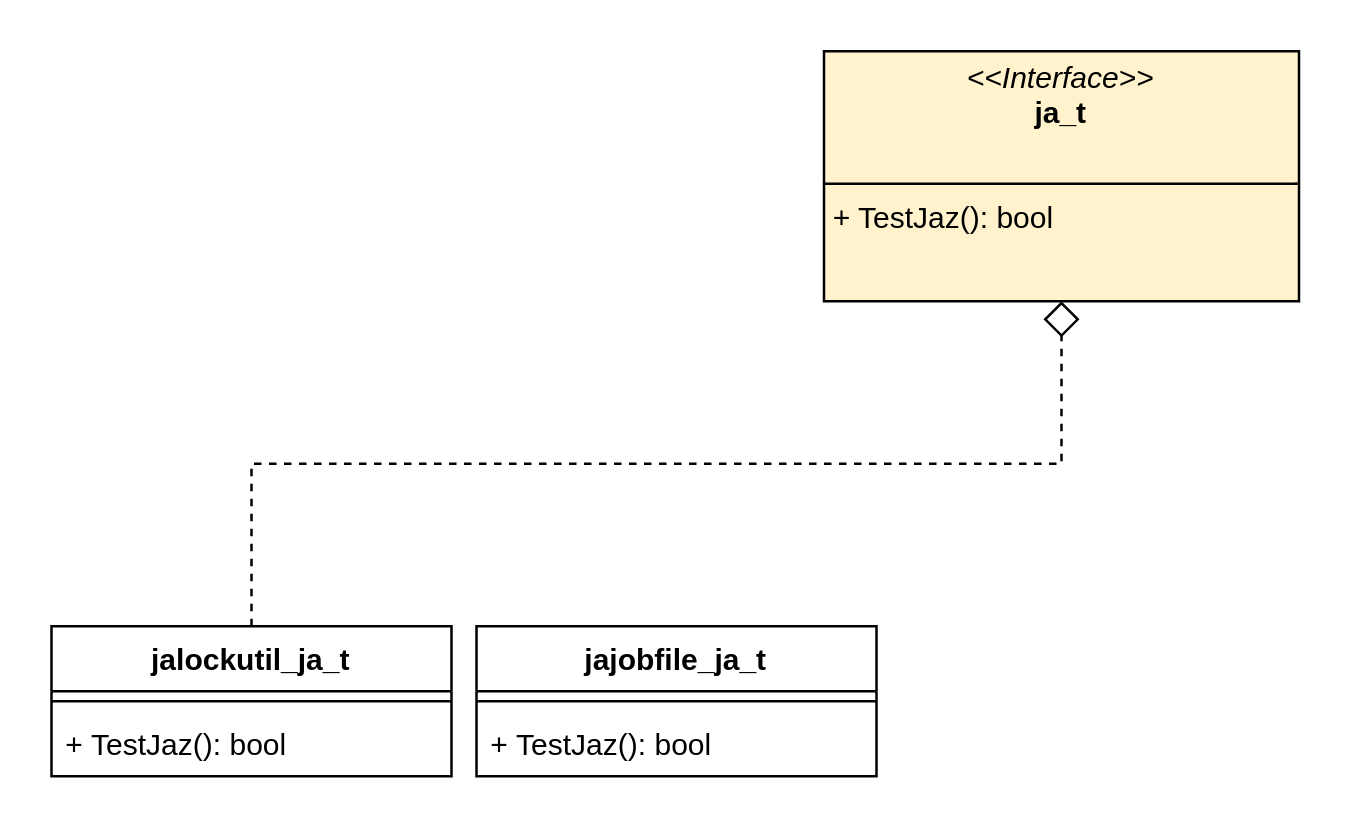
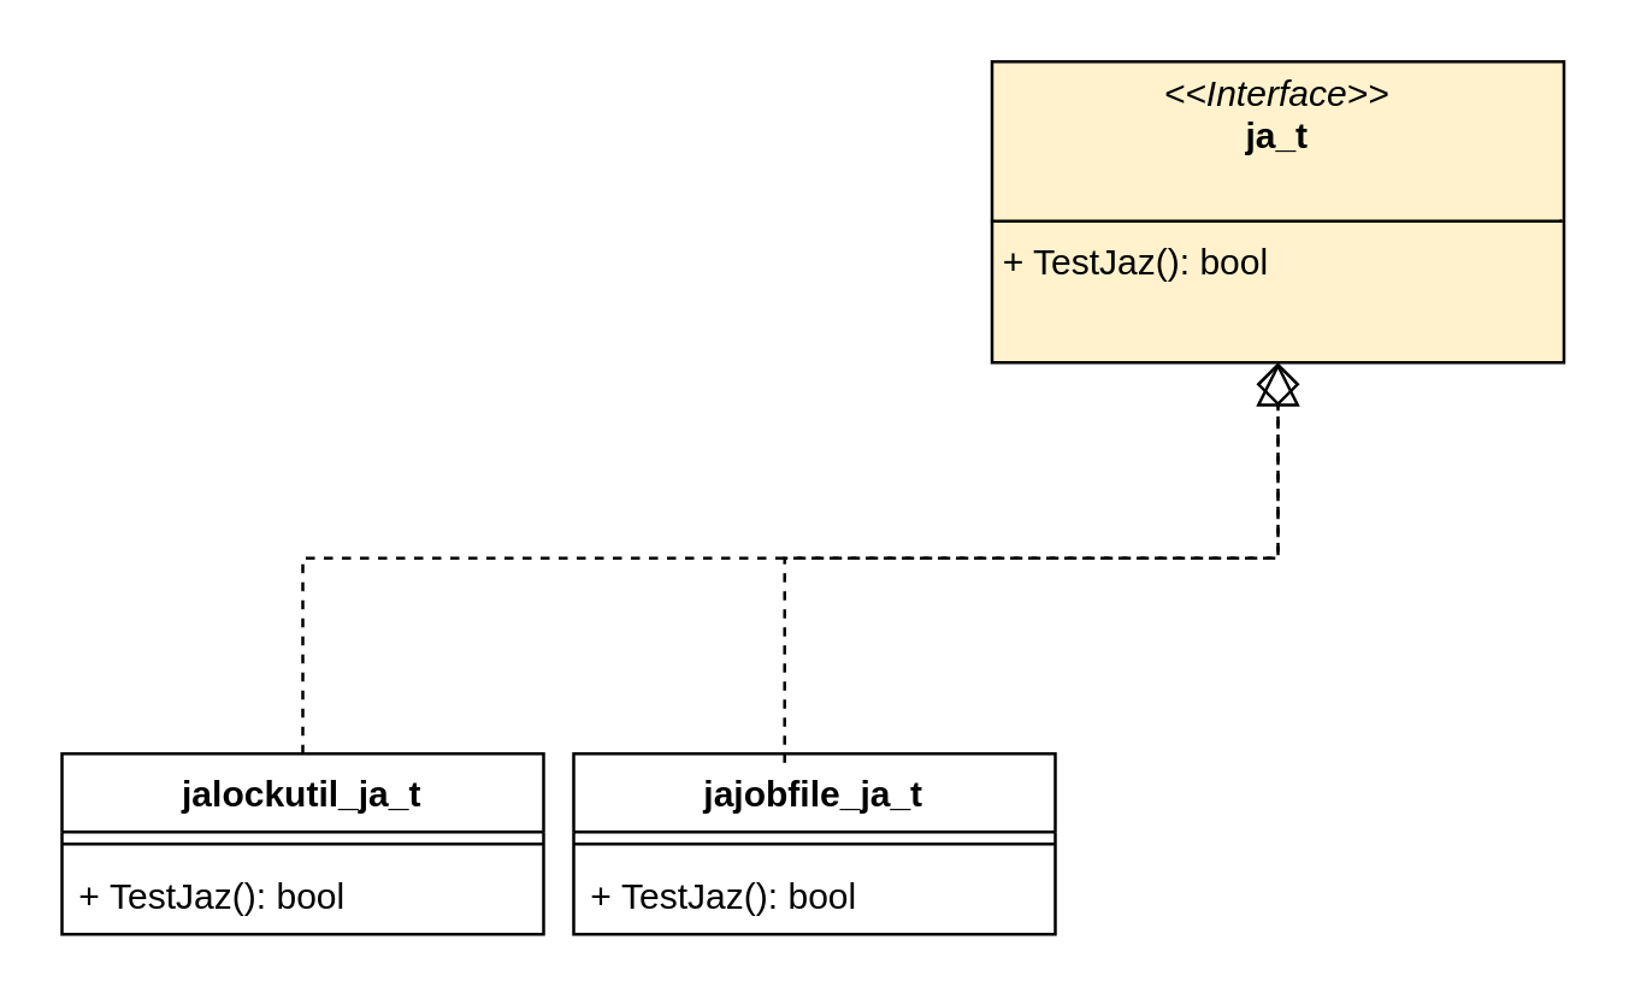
  <mxCell id="0" />
  <mxCell id="1" parent="0" />
  <mxCell id="2" value="&lt;p style=&quot;margin:0px;margin-top:4px;text-align:center;&quot;&gt;&lt;i&gt;&amp;lt;&amp;lt;Interface&amp;gt;&amp;gt;&lt;/i&gt;&lt;br&gt;&lt;b&gt;ja_t&lt;/b&gt;&lt;br&gt;&lt;/p&gt;&lt;br&gt;&lt;hr style=&quot;border-style:solid;&quot; size=&quot;1&quot;&gt;&lt;p style=&quot;margin:0px;margin-left:4px;&quot;&gt;+ TestJaz(): bool&lt;br&gt;&lt;/p&gt;" style="verticalAlign=top;align=left;overflow=fill;html=1;whiteSpace=wrap;fillColor=#fff2cc;" vertex="1" parent="1"><mxGeometry x="329" y="20" width="190" height="100" as="geometry" /></mxCell>
  <mxCell id="3" value="jalockutil_&lt;b&gt;ja_t&lt;/b&gt;" style="swimlane;fontStyle=1;align=center;verticalAlign=top;childLayout=stackLayout;horizontal=1;startSize=26;horizontalStack=0;resizeParent=1;resizeParentMax=0;resizeLast=0;collapsible=1;marginBottom=0;whiteSpace=wrap;html=1;" vertex="1" parent="1"><mxGeometry x="20" y="250" width="160" height="60" as="geometry" /></mxCell>
  <mxCell id="4" value="" style="line;strokeWidth=1;fillColor=none;align=left;verticalAlign=middle;spacingTop=-1;spacingLeft=3;spacingRight=3;rotatable=0;labelPosition=right;points=[];portConstraint=eastwest;strokeColor=inherit;" vertex="1" parent="3"><mxGeometry y="26" width="160" height="8" as="geometry" /></mxCell>
  <mxCell id="5" value="+&amp;nbsp;TestJaz(): bool" style="text;strokeColor=none;fillColor=none;align=left;verticalAlign=top;spacingLeft=4;spacingRight=4;overflow=hidden;rotatable=0;points=[[0,0.5],[1,0.5]];portConstraint=eastwest;whiteSpace=wrap;html=1;" vertex="1" parent="3"><mxGeometry y="34" width="160" height="26" as="geometry" /></mxCell>
  <mxCell id="6" value="jajobfile_&lt;b&gt;ja_t&lt;/b&gt;" style="swimlane;fontStyle=1;align=center;verticalAlign=top;childLayout=stackLayout;horizontal=1;startSize=26;horizontalStack=0;resizeParent=1;resizeParentMax=0;resizeLast=0;collapsible=1;marginBottom=0;whiteSpace=wrap;html=1;" vertex="1" parent="1"><mxGeometry x="190" y="250" width="160" height="60" as="geometry" /></mxCell>
  <mxCell id="7" value="" style="line;strokeWidth=1;fillColor=none;align=left;verticalAlign=middle;spacingTop=-1;spacingLeft=3;spacingRight=3;rotatable=0;labelPosition=right;points=[];portConstraint=eastwest;strokeColor=inherit;" vertex="1" parent="6"><mxGeometry y="26" width="160" height="8" as="geometry" /></mxCell>
  <mxCell id="8" value="+&amp;nbsp;TestJaz(): bool" style="text;strokeColor=none;fillColor=none;align=left;verticalAlign=top;spacingLeft=4;spacingRight=4;overflow=hidden;rotatable=0;points=[[0,0.5],[1,0.5]];portConstraint=eastwest;whiteSpace=wrap;html=1;" vertex="1" parent="6"><mxGeometry y="34" width="160" height="26" as="geometry" /></mxCell>
  <mxCell id="9" value="" style="endArrow=diamond;dashed=1;endFill=0;endSize=12;html=1;rounded=0;exitX=0.5;exitY=0;exitDx=0;exitDy=0;entryX=0.5;entryY=1;entryDx=0;entryDy=0;edgeStyle=orthogonalEdgeStyle;" edge="1" parent="1" source="3" target="2"><mxGeometry width="160" relative="1" as="geometry"><mxPoint x="340" y="350" as="sourcePoint" /><mxPoint x="500" y="350" as="targetPoint" /></mxGeometry></mxCell>
+ <mxCell id="10" value="" style="endArrow=block;dashed=1;endFill=0;endSize=12;html=1;rounded=0;exitX=0.438;exitY=0.05;exitDx=0;exitDy=0;entryX=0.5;entryY=1;entryDx=0;entryDy=0;edgeStyle=orthogonalEdgeStyle;exitPerimeter=0;" edge="1" parent="1" source="6" target="2"><mxGeometry width="160" relative="1" as="geometry"><mxPoint x="110" y="260" as="sourcePoint" /><mxPoint x="434" y="130" as="targetPoint" /></mxGeometry></mxCell>
